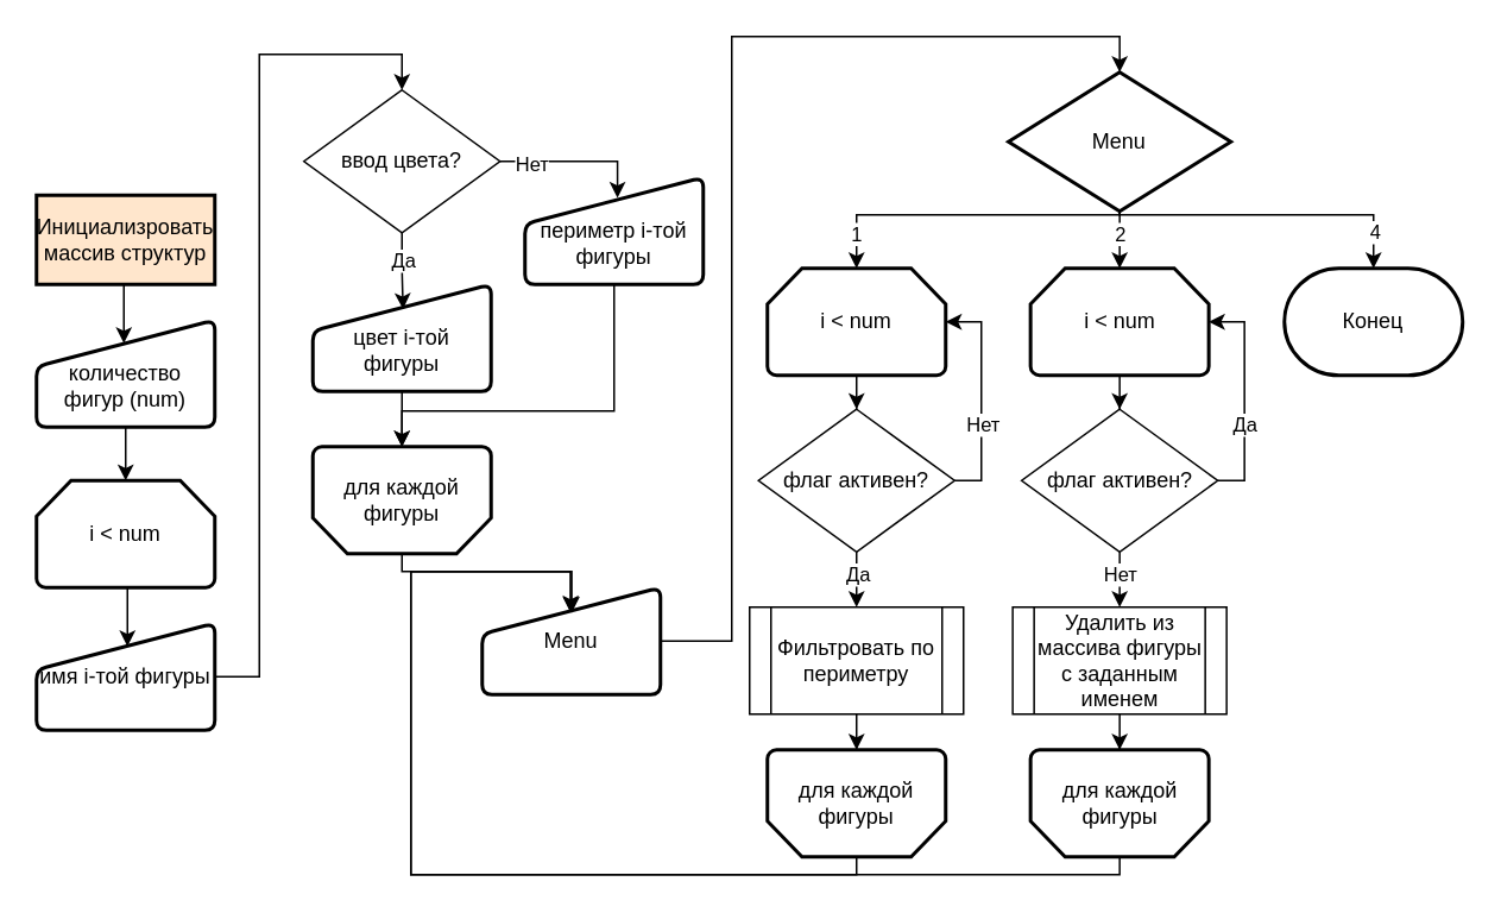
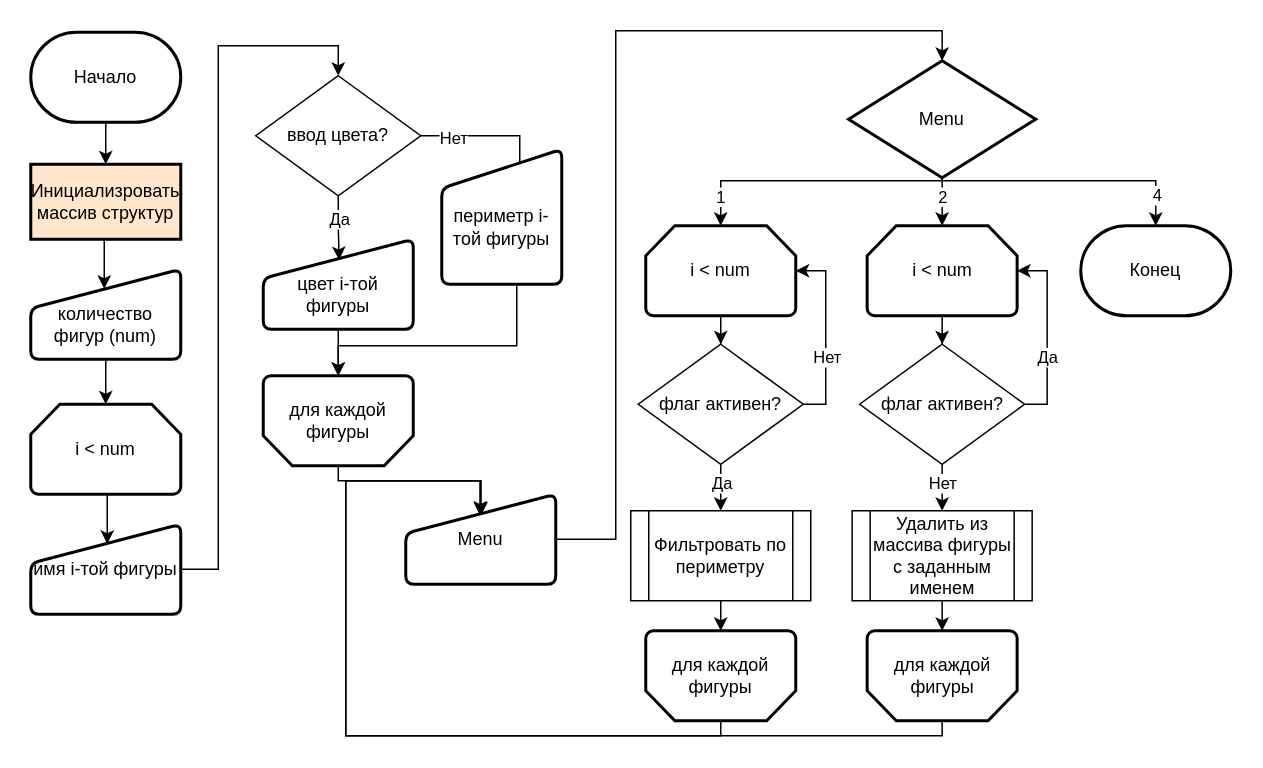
  <mxCell id="0" />
  <mxCell id="1" parent="0" />
+ <mxCell id="2" style="edgeStyle=orthogonalEdgeStyle;rounded=0;orthogonalLoop=1;jettySize=auto;html=1;strokeWidth=1;" parent="1" source="3" target="5" edge="1"><mxGeometry relative="1" as="geometry" /></mxCell>
+ <mxCell id="3" value="Начало" style="strokeWidth=2;html=1;shape=mxgraph.flowchart.terminator;whiteSpace=wrap;" parent="1" vertex="1"><mxGeometry x="20" y="21" width="100" height="60" as="geometry" /></mxCell>
  <mxCell id="4" style="edgeStyle=orthogonalEdgeStyle;rounded=0;orthogonalLoop=1;jettySize=auto;html=1;entryX=0.75;entryY=0;entryDx=0;entryDy=0;strokeWidth=1;exitX=0.5;exitY=1;exitDx=0;exitDy=0;" parent="1" source="5" edge="1"><mxGeometry relative="1" as="geometry"><mxPoint x="80" y="169" as="sourcePoint" /><mxPoint x="69" y="192" as="targetPoint" /></mxGeometry></mxCell>
  <mxCell id="5" value="Инициализровать массив структур" style="rounded=0;whiteSpace=wrap;html=1;absoluteArcSize=1;arcSize=14;strokeWidth=2;fillColor=#ffe6cc;" parent="1" vertex="1"><mxGeometry x="20" y="109" width="100" height="50" as="geometry" /></mxCell>
  <mxCell id="6" style="edgeStyle=orthogonalEdgeStyle;rounded=0;orthogonalLoop=1;jettySize=auto;html=1;entryX=0.5;entryY=0;entryDx=0;entryDy=0;entryPerimeter=0;strokeWidth=1;" parent="1" source="7" target="8" edge="1"><mxGeometry relative="1" as="geometry" /></mxCell>
  <mxCell id="7" value="&lt;br&gt;количество фигур (num)" style="html=1;strokeWidth=2;shape=manualInput;whiteSpace=wrap;rounded=1;size=26;arcSize=11;" parent="1" vertex="1"><mxGeometry x="20" y="179" width="100" height="60" as="geometry" /></mxCell>
  <mxCell id="8" value="i &amp;lt; num" style="strokeWidth=2;html=1;shape=mxgraph.flowchart.loop_limit;whiteSpace=wrap;" parent="1" vertex="1"><mxGeometry x="20" y="269" width="100" height="60" as="geometry" /></mxCell>
  <mxCell id="9" style="edgeStyle=orthogonalEdgeStyle;rounded=0;orthogonalLoop=1;jettySize=auto;html=1;entryX=0.5;entryY=0;entryDx=0;entryDy=0;" parent="1" source="10" target="18" edge="1"><mxGeometry relative="1" as="geometry" /></mxCell>
  <mxCell id="10" value="имя i-той фигуры" style="html=1;strokeWidth=2;shape=manualInput;whiteSpace=wrap;rounded=1;size=26;arcSize=11;" parent="1" vertex="1"><mxGeometry x="20" y="349" width="100" height="60" as="geometry" /></mxCell>
  <mxCell id="11" style="edgeStyle=orthogonalEdgeStyle;rounded=0;orthogonalLoop=1;jettySize=auto;html=1;entryX=0.75;entryY=0;entryDx=0;entryDy=0;strokeWidth=1;exitX=0.5;exitY=1;exitDx=0;exitDy=0;" parent="1" edge="1"><mxGeometry relative="1" as="geometry"><mxPoint x="72" y="329" as="sourcePoint" /><mxPoint x="71" y="362" as="targetPoint" /></mxGeometry></mxCell>
  <mxCell id="12" style="edgeStyle=orthogonalEdgeStyle;rounded=0;orthogonalLoop=1;jettySize=auto;html=1;entryX=0.497;entryY=0.239;entryDx=0;entryDy=0;entryPerimeter=0;strokeWidth=1;" parent="1" source="13" target="32" edge="1"><mxGeometry relative="1" as="geometry"><Array as="points"><mxPoint x="225" y="320" /><mxPoint x="320" y="320" /></Array></mxGeometry></mxCell>
  <mxCell id="13" value="для каждой фигуры" style="strokeWidth=2;html=1;shape=mxgraph.flowchart.loop_limit;whiteSpace=wrap;direction=west;" parent="1" vertex="1"><mxGeometry x="175" y="250" width="100" height="60" as="geometry" /></mxCell>
  <mxCell id="14" style="edgeStyle=orthogonalEdgeStyle;rounded=0;orthogonalLoop=1;jettySize=auto;html=1;entryX=0.506;entryY=0.231;entryDx=0;entryDy=0;entryPerimeter=0;" parent="1" source="18" target="20" edge="1"><mxGeometry relative="1" as="geometry" /></mxCell>
  <mxCell id="15" value="Да" style="edgeLabel;html=1;align=center;verticalAlign=middle;resizable=0;points=[];" parent="14" vertex="1" connectable="0"><mxGeometry x="-0.296" relative="1" as="geometry"><mxPoint as="offset" /></mxGeometry></mxCell>
  <mxCell id="16" style="edgeStyle=orthogonalEdgeStyle;rounded=0;orthogonalLoop=1;jettySize=auto;html=1;entryX=0.519;entryY=0.192;entryDx=0;entryDy=0;entryPerimeter=0;" parent="1" source="18" target="22" edge="1"><mxGeometry relative="1" as="geometry"><Array as="points"><mxPoint x="346" y="90" /></Array></mxGeometry></mxCell>
  <mxCell id="17" value="Нет" style="edgeLabel;html=1;align=center;verticalAlign=middle;resizable=0;points=[];" parent="16" vertex="1" connectable="0"><mxGeometry x="-0.601" y="-1" relative="1" as="geometry"><mxPoint as="offset" /></mxGeometry></mxCell>
  <mxCell id="18" value="ввод цвета?" style="rhombus;whiteSpace=wrap;html=1;" parent="1" vertex="1"><mxGeometry x="170" y="50" width="110" height="80" as="geometry" /></mxCell>
  <mxCell id="19" style="edgeStyle=orthogonalEdgeStyle;rounded=0;orthogonalLoop=1;jettySize=auto;html=1;entryX=0.5;entryY=1;entryDx=0;entryDy=0;entryPerimeter=0;" parent="1" source="20" target="13" edge="1"><mxGeometry relative="1" as="geometry" /></mxCell>
  <mxCell id="20" value="&lt;br&gt;цвет i-той фигуры" style="html=1;strokeWidth=2;shape=manualInput;whiteSpace=wrap;rounded=1;size=26;arcSize=11;" parent="1" vertex="1"><mxGeometry x="175" y="159" width="100" height="60" as="geometry" /></mxCell>
  <mxCell id="21" style="edgeStyle=orthogonalEdgeStyle;rounded=0;orthogonalLoop=1;jettySize=auto;html=1;entryX=0.5;entryY=1;entryDx=0;entryDy=0;entryPerimeter=0;strokeWidth=1;" parent="1" source="22" target="13" edge="1"><mxGeometry relative="1" as="geometry"><Array as="points"><mxPoint x="344" y="230" /><mxPoint x="225" y="230" /></Array></mxGeometry></mxCell>
- <mxCell id="22" value="&lt;br&gt;периметр i-той фигуры" style="html=1;strokeWidth=2;shape=manualInput;whiteSpace=wrap;rounded=1;size=26;arcSize=11;" parent="1" vertex="1"><mxGeometry x="294" y="99" width="100" height="60" as="geometry" /></mxCell>
+ <mxCell id="22" value="&lt;br&gt;периметр i-той фигуры" style="html=1;strokeWidth=2;shape=manualInput;whiteSpace=wrap;rounded=1;size=26;arcSize=11;" parent="1" vertex="1"><mxGeometry x="294" y="99" width="80" height="90" as="geometry" /></mxCell>
  <mxCell id="23" style="edgeStyle=orthogonalEdgeStyle;rounded=0;orthogonalLoop=1;jettySize=auto;html=1;entryX=0.5;entryY=0;entryDx=0;entryDy=0;entryPerimeter=0;strokeWidth=1;exitX=0.5;exitY=1;exitDx=0;exitDy=0;exitPerimeter=0;" edge="1" parent="1" source="29" target="34"><mxGeometry relative="1" as="geometry"><Array as="points"><mxPoint x="628" y="120" /><mxPoint x="480" y="120" /></Array></mxGeometry></mxCell>
  <mxCell id="24" value="1" style="edgeLabel;html=1;align=center;verticalAlign=middle;resizable=0;points=[];" vertex="1" connectable="0" parent="23"><mxGeometry x="0.78" y="-1" relative="1" as="geometry"><mxPoint as="offset" /></mxGeometry></mxCell>
  <mxCell id="25" style="edgeStyle=orthogonalEdgeStyle;rounded=0;orthogonalLoop=1;jettySize=auto;html=1;strokeWidth=1;" edge="1" parent="1" source="29" target="45"><mxGeometry relative="1" as="geometry" /></mxCell>
  <mxCell id="26" value="2" style="edgeLabel;html=1;align=center;verticalAlign=middle;resizable=0;points=[];" vertex="1" connectable="0" parent="25"><mxGeometry x="-0.626" relative="1" as="geometry"><mxPoint y="3" as="offset" /></mxGeometry></mxCell>
  <mxCell id="27" style="edgeStyle=orthogonalEdgeStyle;rounded=0;orthogonalLoop=1;jettySize=auto;html=1;entryX=0.5;entryY=0;entryDx=0;entryDy=0;entryPerimeter=0;strokeWidth=1;" edge="1" parent="1" source="29" target="30"><mxGeometry relative="1" as="geometry"><Array as="points"><mxPoint x="628" y="120" /><mxPoint x="770" y="120" /></Array></mxGeometry></mxCell>
  <mxCell id="28" value="4" style="edgeLabel;html=1;align=center;verticalAlign=middle;resizable=0;points=[];" vertex="1" connectable="0" parent="27"><mxGeometry x="0.744" relative="1" as="geometry"><mxPoint y="2" as="offset" /></mxGeometry></mxCell>
  <mxCell id="29" value="Menu" style="strokeWidth=2;html=1;shape=mxgraph.flowchart.decision;whiteSpace=wrap;" parent="1" vertex="1"><mxGeometry x="565.2" y="40" width="124.8" height="78" as="geometry" /></mxCell>
  <mxCell id="30" value="Конец" style="strokeWidth=2;html=1;shape=mxgraph.flowchart.terminator;whiteSpace=wrap;" parent="1" vertex="1"><mxGeometry x="720" y="150" width="100" height="60" as="geometry" /></mxCell>
  <mxCell id="31" style="edgeStyle=orthogonalEdgeStyle;rounded=0;orthogonalLoop=1;jettySize=auto;html=1;entryX=0.5;entryY=0;entryDx=0;entryDy=0;entryPerimeter=0;strokeWidth=1;" edge="1" parent="1" source="32" target="29"><mxGeometry relative="1" as="geometry"><Array as="points"><mxPoint x="410" y="359" /><mxPoint x="410" y="20" /><mxPoint x="628" y="20" /></Array></mxGeometry></mxCell>
  <mxCell id="32" value="Menu" style="html=1;strokeWidth=2;shape=manualInput;whiteSpace=wrap;rounded=1;size=26;arcSize=11;" parent="1" vertex="1"><mxGeometry x="270" y="329" width="100" height="60" as="geometry" /></mxCell>
  <mxCell id="33" style="edgeStyle=orthogonalEdgeStyle;rounded=0;orthogonalLoop=1;jettySize=auto;html=1;entryX=0.5;entryY=0;entryDx=0;entryDy=0;strokeWidth=1;" edge="1" parent="1" source="34" target="41"><mxGeometry relative="1" as="geometry" /></mxCell>
  <mxCell id="34" value="i &amp;lt; num" style="strokeWidth=2;html=1;shape=mxgraph.flowchart.loop_limit;whiteSpace=wrap;" vertex="1" parent="1"><mxGeometry x="430" y="150" width="100" height="60" as="geometry" /></mxCell>
  <mxCell id="35" style="edgeStyle=orthogonalEdgeStyle;rounded=0;orthogonalLoop=1;jettySize=auto;html=1;strokeWidth=1;entryX=0.496;entryY=0.227;entryDx=0;entryDy=0;entryPerimeter=0;" edge="1" parent="1" source="36" target="32"><mxGeometry relative="1" as="geometry"><mxPoint x="320" y="340" as="targetPoint" /><Array as="points"><mxPoint x="480" y="490" /><mxPoint x="230" y="490" /><mxPoint x="230" y="320" /><mxPoint x="320" y="320" /></Array></mxGeometry></mxCell>
  <mxCell id="36" value="для каждой фигуры" style="strokeWidth=2;html=1;shape=mxgraph.flowchart.loop_limit;whiteSpace=wrap;direction=west;" vertex="1" parent="1"><mxGeometry x="430" y="420" width="100" height="60" as="geometry" /></mxCell>
  <mxCell id="37" style="edgeStyle=orthogonalEdgeStyle;rounded=0;orthogonalLoop=1;jettySize=auto;html=1;entryX=1;entryY=0.5;entryDx=0;entryDy=0;entryPerimeter=0;strokeWidth=1;" edge="1" parent="1" source="41" target="34"><mxGeometry relative="1" as="geometry"><Array as="points"><mxPoint x="550" y="269" /><mxPoint x="550" y="180" /></Array></mxGeometry></mxCell>
  <mxCell id="38" value="Нет" style="edgeLabel;html=1;align=center;verticalAlign=middle;resizable=0;points=[];" vertex="1" connectable="0" parent="37"><mxGeometry x="-0.237" relative="1" as="geometry"><mxPoint as="offset" /></mxGeometry></mxCell>
  <mxCell id="39" style="edgeStyle=orthogonalEdgeStyle;rounded=0;orthogonalLoop=1;jettySize=auto;html=1;entryX=0.5;entryY=0;entryDx=0;entryDy=0;strokeWidth=1;" edge="1" parent="1" source="41" target="43"><mxGeometry relative="1" as="geometry" /></mxCell>
  <mxCell id="40" value="Да" style="edgeLabel;html=1;align=center;verticalAlign=middle;resizable=0;points=[];" vertex="1" connectable="0" parent="39"><mxGeometry x="0.242" relative="1" as="geometry"><mxPoint as="offset" /></mxGeometry></mxCell>
  <mxCell id="41" value="флаг активен?" style="rhombus;whiteSpace=wrap;html=1;" vertex="1" parent="1"><mxGeometry x="425" y="229" width="110" height="80" as="geometry" /></mxCell>
  <mxCell id="42" style="edgeStyle=orthogonalEdgeStyle;rounded=0;orthogonalLoop=1;jettySize=auto;html=1;strokeWidth=1;" edge="1" parent="1" source="43" target="36"><mxGeometry relative="1" as="geometry" /></mxCell>
  <mxCell id="43" value="Фильтровать по периметру" style="shape=process;whiteSpace=wrap;html=1;backgroundOutline=1;" vertex="1" parent="1"><mxGeometry x="420" y="340" width="120" height="60" as="geometry" /></mxCell>
  <mxCell id="44" style="edgeStyle=orthogonalEdgeStyle;rounded=0;orthogonalLoop=1;jettySize=auto;html=1;entryX=0.5;entryY=0;entryDx=0;entryDy=0;strokeWidth=1;" edge="1" parent="1" source="45" target="52"><mxGeometry relative="1" as="geometry" /></mxCell>
  <mxCell id="45" value="i &amp;lt; num" style="strokeWidth=2;html=1;shape=mxgraph.flowchart.loop_limit;whiteSpace=wrap;" vertex="1" parent="1"><mxGeometry x="577.6" y="150" width="100" height="60" as="geometry" /></mxCell>
  <mxCell id="46" style="edgeStyle=orthogonalEdgeStyle;rounded=0;orthogonalLoop=1;jettySize=auto;html=1;entryX=0.502;entryY=0.237;entryDx=0;entryDy=0;entryPerimeter=0;strokeWidth=1;" edge="1" parent="1" source="47" target="32"><mxGeometry relative="1" as="geometry"><Array as="points"><mxPoint x="628" y="490" /><mxPoint x="230" y="490" /><mxPoint x="230" y="320" /><mxPoint x="320" y="320" /></Array></mxGeometry></mxCell>
  <mxCell id="47" value="для каждой фигуры" style="strokeWidth=2;html=1;shape=mxgraph.flowchart.loop_limit;whiteSpace=wrap;direction=west;" vertex="1" parent="1"><mxGeometry x="577.6" y="420" width="100" height="60" as="geometry" /></mxCell>
  <mxCell id="48" style="edgeStyle=orthogonalEdgeStyle;rounded=0;orthogonalLoop=1;jettySize=auto;html=1;entryX=1;entryY=0.5;entryDx=0;entryDy=0;entryPerimeter=0;strokeWidth=1;" edge="1" parent="1" source="52" target="45"><mxGeometry relative="1" as="geometry"><Array as="points"><mxPoint x="697.6" y="269" /><mxPoint x="697.6" y="180" /></Array></mxGeometry></mxCell>
  <mxCell id="49" value="Да" style="edgeLabel;html=1;align=center;verticalAlign=middle;resizable=0;points=[];" vertex="1" connectable="0" parent="48"><mxGeometry x="-0.237" relative="1" as="geometry"><mxPoint as="offset" /></mxGeometry></mxCell>
  <mxCell id="50" style="edgeStyle=orthogonalEdgeStyle;rounded=0;orthogonalLoop=1;jettySize=auto;html=1;entryX=0.5;entryY=0;entryDx=0;entryDy=0;strokeWidth=1;" edge="1" parent="1" source="52" target="54"><mxGeometry relative="1" as="geometry" /></mxCell>
  <mxCell id="51" value="Нет" style="edgeLabel;html=1;align=center;verticalAlign=middle;resizable=0;points=[];" vertex="1" connectable="0" parent="50"><mxGeometry x="0.242" relative="1" as="geometry"><mxPoint as="offset" /></mxGeometry></mxCell>
  <mxCell id="52" value="флаг активен?" style="rhombus;whiteSpace=wrap;html=1;" vertex="1" parent="1"><mxGeometry x="572.6" y="229" width="110" height="80" as="geometry" /></mxCell>
  <mxCell id="53" style="edgeStyle=orthogonalEdgeStyle;rounded=0;orthogonalLoop=1;jettySize=auto;html=1;strokeWidth=1;" edge="1" parent="1" source="54" target="47"><mxGeometry relative="1" as="geometry" /></mxCell>
  <mxCell id="54" value="Удалить из массива фигуры с заданным именем" style="shape=process;whiteSpace=wrap;html=1;backgroundOutline=1;" vertex="1" parent="1"><mxGeometry x="567.6" y="340" width="120" height="60" as="geometry" /></mxCell>
